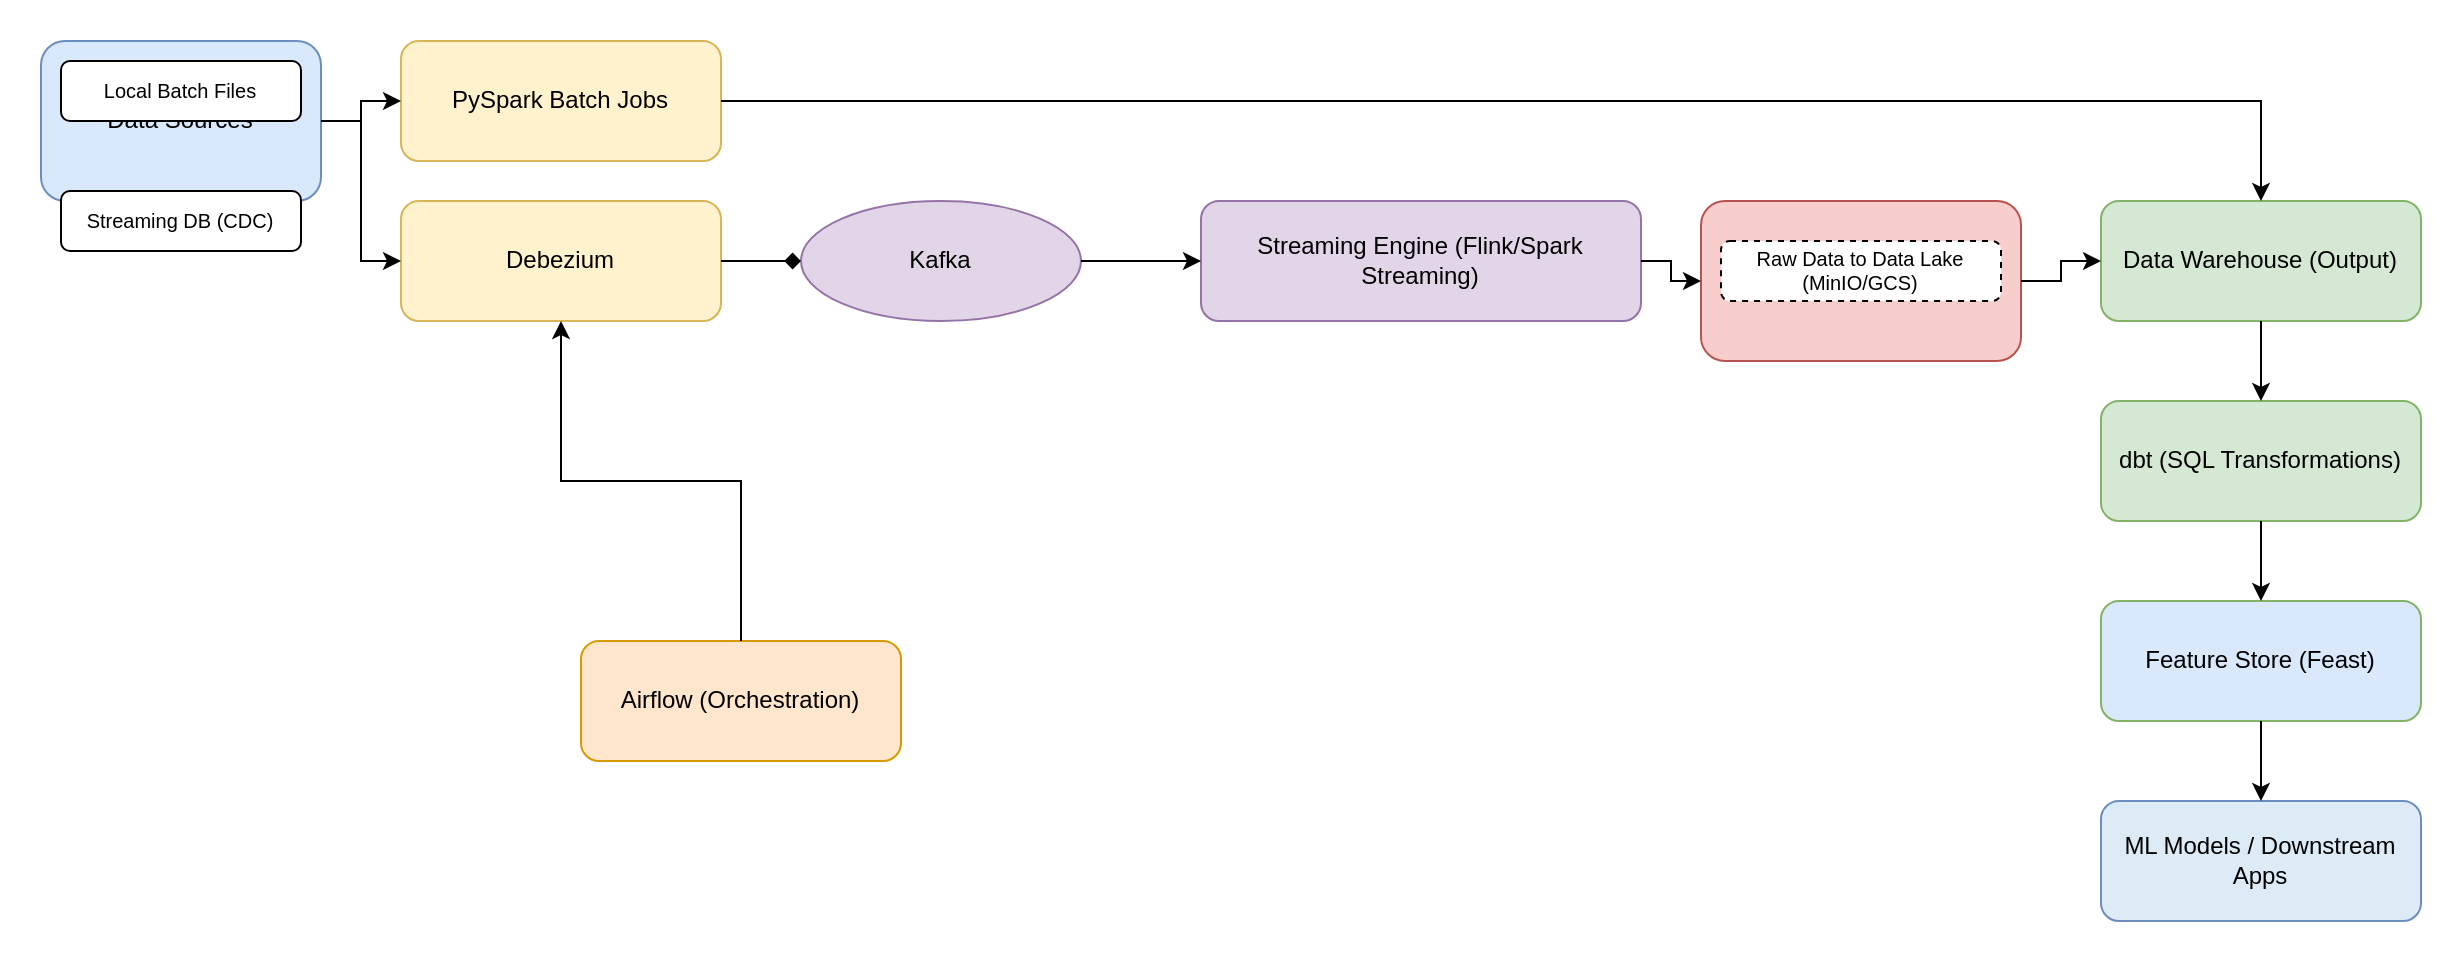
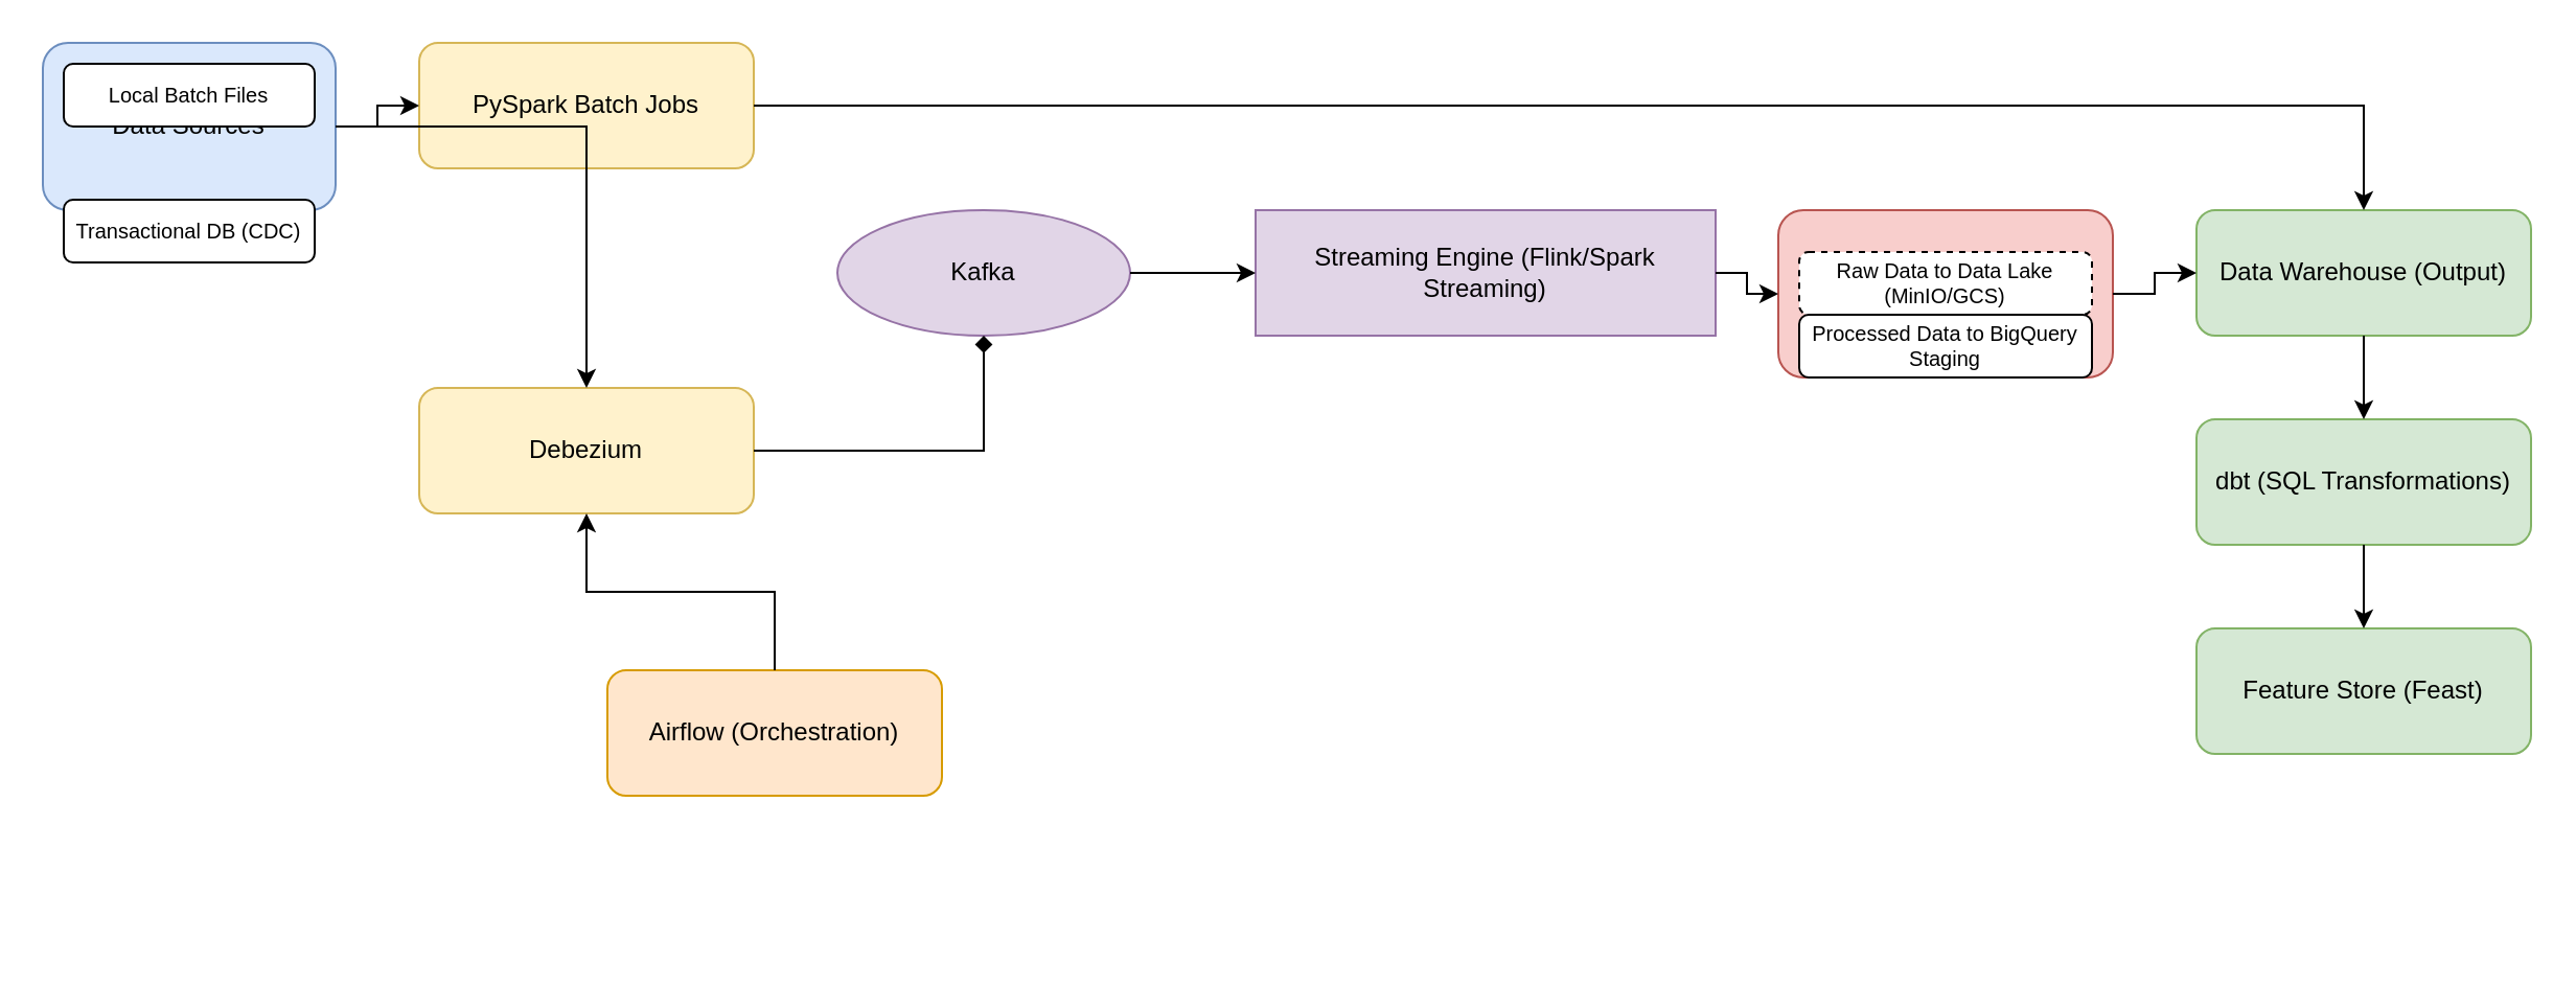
  <mxCell id="0" />
  <mxCell id="1" parent="0" />
  <mxCell id="2" value="Data Sources" style="rounded=1;whiteSpace=wrap;html=1;fillColor=#DAE8FC;strokeColor=#6C8EBF;fontSize=12;" vertex="1" parent="1"><mxGeometry x="20" y="20" width="140" height="80" as="geometry" /></mxCell>
  <mxCell id="3" value="Local Batch Files" style="rounded=1;whiteSpace=wrap;html=1;fillColor=#FFFFFF;strokeColor=#000000;fontSize=10;" vertex="1" parent="2"><mxGeometry x="10" y="10" width="120" height="30" as="geometry" /></mxCell>
- <mxCell id="4" value="Streaming DB (CDC)" style="rounded=1;whiteSpace=wrap;html=1;fillColor=#FFFFFF;strokeColor=#000000;fontSize=10;" vertex="1" parent="2"><mxGeometry x="10" y="75" width="120" height="30" as="geometry" /></mxCell>
+ <mxCell id="4" value="Transactional DB (CDC)" style="rounded=1;whiteSpace=wrap;html=1;fillColor=#FFFFFF;strokeColor=#000000;fontSize=10;" vertex="1" parent="2"><mxGeometry x="10" y="75" width="120" height="30" as="geometry" /></mxCell>
  <mxCell id="5" value="PySpark Batch Jobs" style="rounded=1;whiteSpace=wrap;html=1;fillColor=#FFF2CC;strokeColor=#D6B656;fontSize=12;" vertex="1" parent="1"><mxGeometry x="200" y="20" width="160" height="60" as="geometry" /></mxCell>
- <mxCell id="6" value="Debezium" style="rounded=1;whiteSpace=wrap;html=1;fillColor=#FFF2CC;strokeColor=#D6B656;fontSize=12;" vertex="1" parent="1"><mxGeometry x="200" y="100" width="160" height="60" as="geometry" /></mxCell>
+ <mxCell id="6" value="Debezium" style="rounded=1;whiteSpace=wrap;html=1;fillColor=#FFF2CC;strokeColor=#D6B656;fontSize=12;" vertex="1" parent="1"><mxGeometry x="200" y="185" width="160" height="60" as="geometry" /></mxCell>
  <mxCell id="7" value="Airflow (Orchestration)" style="rounded=1;whiteSpace=wrap;html=1;fillColor=#FFE6CC;strokeColor=#D79B00;fontSize=12;" vertex="1" parent="1"><mxGeometry x="290" y="320" width="160" height="60" as="geometry" /></mxCell>
  <mxCell id="8" value="Kafka" style="ellipse;whiteSpace=wrap;html=1;fillColor=#E1D5E7;strokeColor=#9673A6;fontSize=12;" vertex="1" parent="1"><mxGeometry x="400" y="100" width="140" height="60" as="geometry" /></mxCell>
- <mxCell id="9" value="Streaming Engine (Flink/Spark Streaming)" style="rounded=1;whiteSpace=wrap;html=1;fillColor=#E1D5E7;strokeColor=#9673A6;fontSize=12;" vertex="1" parent="1"><mxGeometry x="600" y="100" width="220" height="60" as="geometry" /></mxCell>
+ <mxCell id="9" value="Streaming Engine (Flink/Spark Streaming)" style="whiteSpace=wrap;html=1;fillColor=#E1D5E7;strokeColor=#9673A6;fontSize=12;rounded=0;" vertex="1" parent="1"><mxGeometry x="600" y="100" width="220" height="60" as="geometry" /></mxCell>
  <mxCell id="10" value="Dual-Sink Output" style="rounded=1;whiteSpace=wrap;html=1;fillColor=#F8CECC;strokeColor=#B85450;fontSize=12;" vertex="1" parent="1"><mxGeometry x="850" y="100" width="160" height="80" as="geometry" /></mxCell>
  <mxCell id="11" value="Raw Data to Data Lake (MinIO/GCS)" style="rounded=1;whiteSpace=wrap;html=1;fillColor=#FFFFFF;strokeColor=#000000;fontSize=10;dashed=1;" vertex="1" parent="10"><mxGeometry x="10" y="20" width="140" height="30" as="geometry" /></mxCell>
+ <mxCell id="12" value="Processed Data to BigQuery Staging" style="rounded=1;whiteSpace=wrap;html=1;fillColor=#FFFFFF;strokeColor=#000000;fontSize=10;" vertex="1" parent="10"><mxGeometry x="10" y="50" width="140" height="30" as="geometry" /></mxCell>
  <mxCell id="13" value="Data Warehouse (Output)" style="rounded=1;whiteSpace=wrap;html=1;fillColor=#D5E8D4;strokeColor=#82B366;fontSize=12;" vertex="1" parent="1"><mxGeometry x="1050" y="100" width="160" height="60" as="geometry" /></mxCell>
  <mxCell id="14" value="dbt (SQL Transformations)" style="rounded=1;whiteSpace=wrap;html=1;fillColor=#D5E8D4;strokeColor=#82B366;fontSize=12;" vertex="1" parent="1"><mxGeometry x="1050" y="200" width="160" height="60" as="geometry" /></mxCell>
- <mxCell id="15" value="Feature Store (Feast)" style="rounded=1;whiteSpace=wrap;html=1;fillColor=#dae8fc;strokeColor=#82B366;fontSize=12;" vertex="1" parent="1"><mxGeometry x="1050" y="300" width="160" height="60" as="geometry" /></mxCell>
- <mxCell id="16" value="ML Models / Downstream Apps" style="rounded=1;whiteSpace=wrap;html=1;fillColor=#DDEBF7;strokeColor=#6C8EBF;fontSize=12;" vertex="1" parent="1"><mxGeometry x="1050" y="400" width="160" height="60" as="geometry" /></mxCell>
+ <mxCell id="15" value="Feature Store (Feast)" style="rounded=1;whiteSpace=wrap;html=1;fillColor=#D5E8D4;strokeColor=#82B366;fontSize=12;" vertex="1" parent="1"><mxGeometry x="1050" y="300" width="160" height="60" as="geometry" /></mxCell>
  <mxCell id="17" style="edgeStyle=orthogonalEdgeStyle;rounded=0;html=1;strokeColor=#000000;" edge="1" parent="1" source="2" target="5"><mxGeometry relative="1" as="geometry" /></mxCell>
  <mxCell id="18" style="edgeStyle=orthogonalEdgeStyle;rounded=0;html=1;strokeColor=#000000;" edge="1" parent="1" source="2" target="6"><mxGeometry relative="1" as="geometry" /></mxCell>
  <mxCell id="19" style="edgeStyle=orthogonalEdgeStyle;rounded=0;html=1;strokeColor=#000000;endArrow=diamond;" edge="1" parent="1" source="6" target="8"><mxGeometry relative="1" as="geometry" /></mxCell>
  <mxCell id="20" style="edgeStyle=orthogonalEdgeStyle;rounded=0;html=1;strokeColor=#000000;" edge="1" parent="1" source="8" target="9"><mxGeometry relative="1" as="geometry" /></mxCell>
  <mxCell id="21" style="edgeStyle=orthogonalEdgeStyle;rounded=0;html=1;strokeColor=#000000;" edge="1" parent="1" source="9" target="10"><mxGeometry relative="1" as="geometry" /></mxCell>
  <mxCell id="22" style="edgeStyle=orthogonalEdgeStyle;rounded=0;html=1;strokeColor=#000000;" edge="1" parent="1" source="10" target="13"><mxGeometry relative="1" as="geometry" /></mxCell>
  <mxCell id="23" style="edgeStyle=orthogonalEdgeStyle;rounded=0;html=1;strokeColor=#000000;" edge="1" parent="1" source="13" target="14"><mxGeometry relative="1" as="geometry" /></mxCell>
  <mxCell id="24" style="edgeStyle=orthogonalEdgeStyle;rounded=0;html=1;strokeColor=#000000;" edge="1" parent="1" source="14" target="15"><mxGeometry relative="1" as="geometry" /></mxCell>
- <mxCell id="25" style="edgeStyle=orthogonalEdgeStyle;rounded=0;html=1;strokeColor=#000000;" edge="1" parent="1" source="15" target="16"><mxGeometry relative="1" as="geometry" /></mxCell>
  <mxCell id="26" style="edgeStyle=orthogonalEdgeStyle;rounded=0;html=1;strokeColor=#000000;" edge="1" parent="1" source="5" target="13"><mxGeometry relative="1" as="geometry" /></mxCell>
  <mxCell id="27" style="edgeStyle=orthogonalEdgeStyle;rounded=0;html=1;strokeColor=#000000;" edge="1" parent="1" source="7" target="6"><mxGeometry relative="1" as="geometry" /></mxCell>
